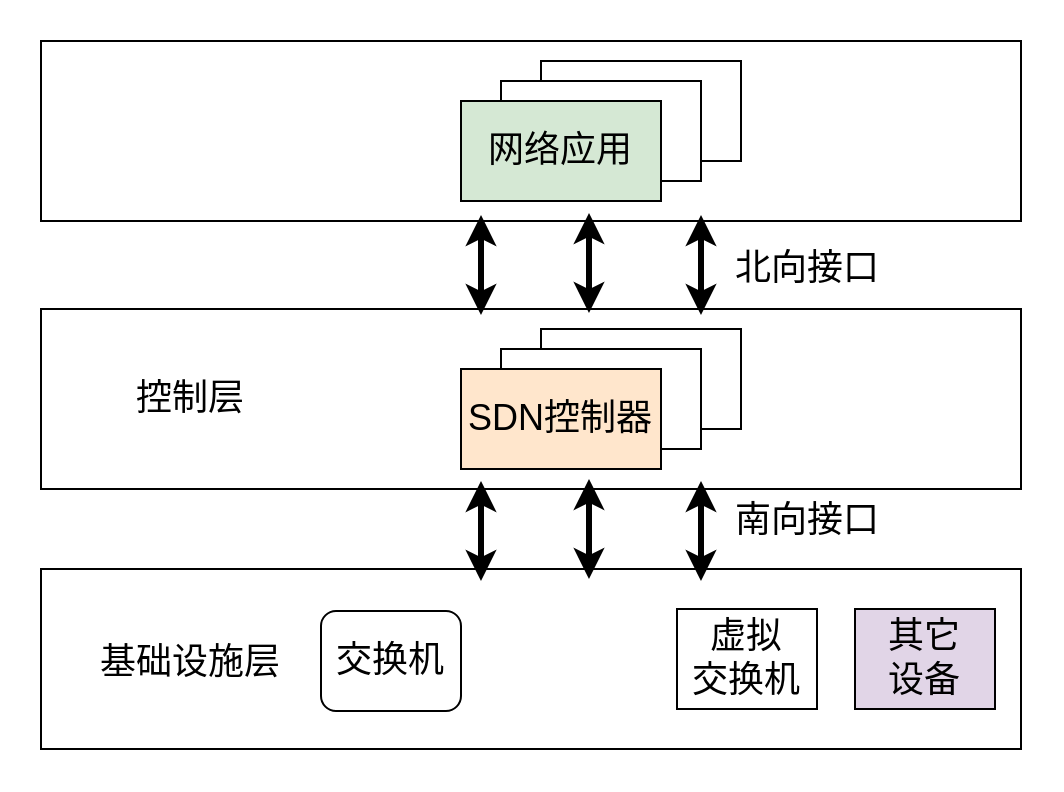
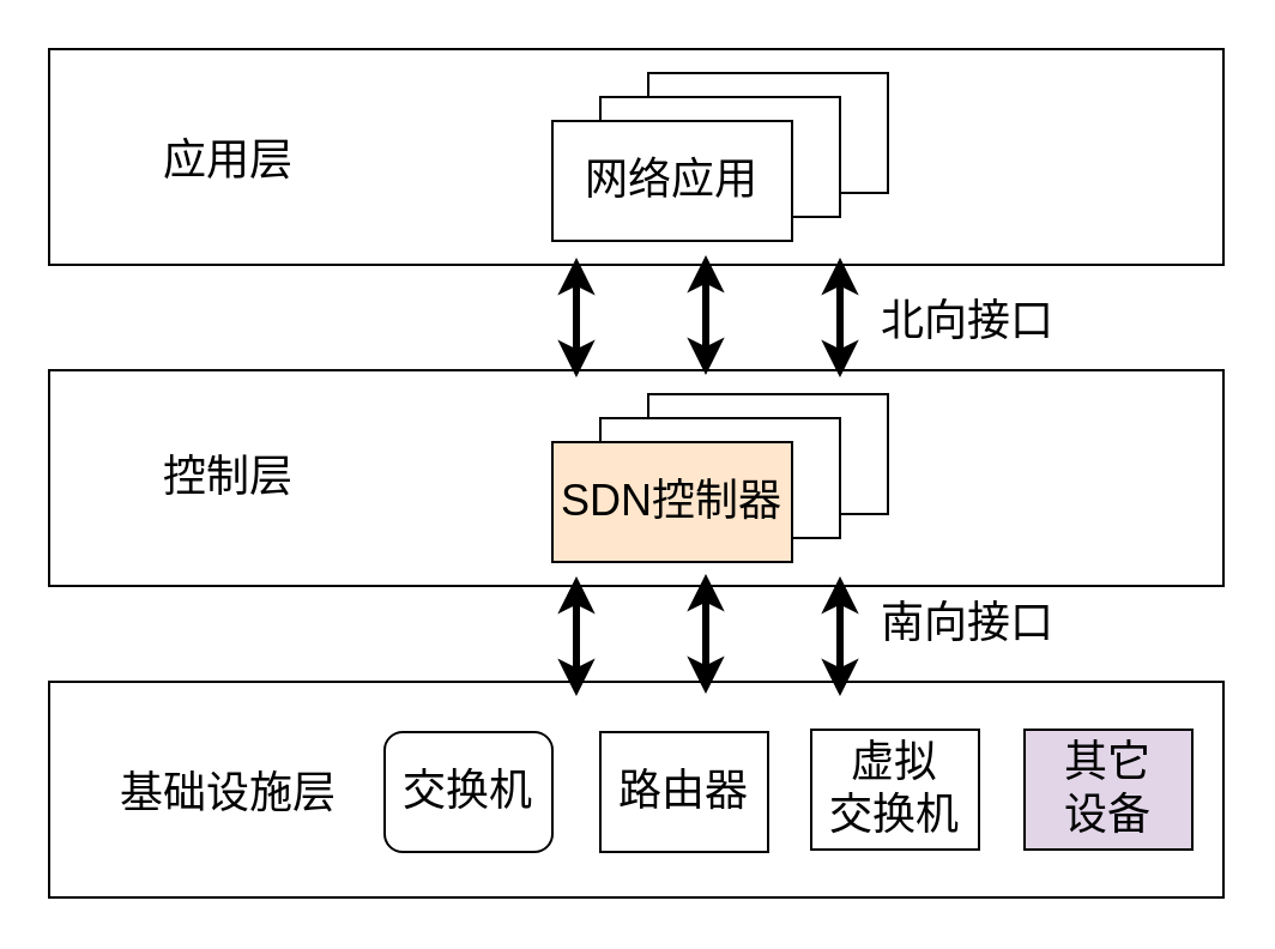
  <mxCell id="0" />
  <mxCell id="1" parent="0" />
  <mxCell id="2" value="" style="rounded=0;whiteSpace=wrap;html=1;" parent="1" vertex="1"><mxGeometry x="20" y="284" width="490" height="90" as="geometry" /></mxCell>
  <mxCell id="3" value="" style="rounded=0;whiteSpace=wrap;html=1;" parent="1" vertex="1"><mxGeometry x="20" y="20" width="490" height="90" as="geometry" /></mxCell>
  <mxCell id="4" value="" style="rounded=0;whiteSpace=wrap;html=1;" parent="1" vertex="1"><mxGeometry x="20" y="154" width="490" height="90" as="geometry" /></mxCell>
  <mxCell id="5" value="" style="rounded=0;whiteSpace=wrap;html=1;" parent="1" vertex="1"><mxGeometry x="270" y="164" width="100" height="50" as="geometry" /></mxCell>
+ <mxCell id="6" value="&lt;font style=&quot;font-size: 18px&quot;&gt;应用层&lt;/font&gt;" style="text;html=1;strokeColor=none;fillColor=none;align=center;verticalAlign=middle;whiteSpace=wrap;rounded=0;" parent="1" vertex="1"><mxGeometry x="60" y="57" width="70" height="20" as="geometry" /></mxCell>
  <mxCell id="7" value="&lt;font style=&quot;font-size: 18px&quot;&gt;控制层&lt;/font&gt;" style="text;html=1;strokeColor=none;fillColor=none;align=center;verticalAlign=middle;whiteSpace=wrap;rounded=0;" parent="1" vertex="1"><mxGeometry x="60" y="189" width="70" height="20" as="geometry" /></mxCell>
  <mxCell id="8" value="&lt;font style=&quot;font-size: 18px&quot;&gt;基础设施层&lt;/font&gt;" style="text;html=1;strokeColor=none;fillColor=none;align=center;verticalAlign=middle;whiteSpace=wrap;rounded=0;" parent="1" vertex="1"><mxGeometry x="35" y="321" width="120" height="20" as="geometry" /></mxCell>
  <mxCell id="9" value="" style="rounded=0;whiteSpace=wrap;html=1;" parent="1" vertex="1"><mxGeometry x="250" y="174" width="100" height="50" as="geometry" /></mxCell>
  <mxCell id="10" value="&lt;font style=&quot;font-size: 18px&quot;&gt;交换机&lt;/font&gt;" style="whiteSpace=wrap;html=1;rounded=1;" parent="1" vertex="1"><mxGeometry x="160" y="305" width="70" height="50" as="geometry" /></mxCell>
+ <mxCell id="11" value="&lt;font style=&quot;font-size: 18px&quot;&gt;路由器&lt;/font&gt;" style="rounded=0;whiteSpace=wrap;html=1;" parent="1" vertex="1"><mxGeometry x="250" y="305" width="70" height="50" as="geometry" /></mxCell>
  <mxCell id="12" value="&lt;font style=&quot;font-size: 18px&quot;&gt;虚拟&lt;br&gt;交换机&lt;/font&gt;" style="rounded=0;whiteSpace=wrap;html=1;" parent="1" vertex="1"><mxGeometry x="338" y="304" width="70" height="50" as="geometry" /></mxCell>
  <mxCell id="13" value="&lt;font style=&quot;font-size: 18px&quot;&gt;SDN控制器&lt;/font&gt;" style="rounded=0;whiteSpace=wrap;html=1;fillColor=#ffe6cc;" parent="1" vertex="1"><mxGeometry x="230" y="184" width="100" height="50" as="geometry" /></mxCell>
  <mxCell id="14" value="" style="rounded=0;whiteSpace=wrap;html=1;" parent="1" vertex="1"><mxGeometry x="270" y="30" width="100" height="50" as="geometry" /></mxCell>
  <mxCell id="15" value="" style="rounded=0;whiteSpace=wrap;html=1;" parent="1" vertex="1"><mxGeometry x="250" y="40" width="100" height="50" as="geometry" /></mxCell>
- <mxCell id="16" value="&lt;span style=&quot;font-size: 18px&quot;&gt;网络应用&lt;/span&gt;" style="rounded=0;whiteSpace=wrap;html=1;fillColor=#d5e8d4;" parent="1" vertex="1"><mxGeometry x="230" y="50" width="100" height="50" as="geometry" /></mxCell>
+ <mxCell id="16" value="&lt;span style=&quot;font-size: 18px&quot;&gt;网络应用&lt;/span&gt;" style="rounded=0;whiteSpace=wrap;html=1;" parent="1" vertex="1"><mxGeometry x="230" y="50" width="100" height="50" as="geometry" /></mxCell>
  <mxCell id="17" value="" style="endArrow=classic;startArrow=classic;html=1;strokeWidth=3;" parent="1" edge="1"><mxGeometry width="50" height="50" relative="1" as="geometry"><mxPoint x="240" y="157" as="sourcePoint" /><mxPoint x="240" y="107" as="targetPoint" /></mxGeometry></mxCell>
  <mxCell id="18" value="" style="endArrow=classic;startArrow=classic;html=1;strokeWidth=3;" parent="1" edge="1"><mxGeometry width="50" height="50" relative="1" as="geometry"><mxPoint x="350" y="157" as="sourcePoint" /><mxPoint x="350" y="107" as="targetPoint" /></mxGeometry></mxCell>
  <mxCell id="19" value="" style="endArrow=classic;startArrow=classic;html=1;strokeWidth=3;" parent="1" edge="1"><mxGeometry width="50" height="50" relative="1" as="geometry"><mxPoint x="294" y="156" as="sourcePoint" /><mxPoint x="294" y="106" as="targetPoint" /></mxGeometry></mxCell>
  <mxCell id="20" value="" style="group" parent="1" vertex="1" connectable="0"><mxGeometry x="240" y="239" width="110" height="51" as="geometry" /></mxCell>
  <mxCell id="21" value="" style="endArrow=classic;startArrow=classic;html=1;strokeWidth=3;" parent="20" edge="1"><mxGeometry width="50" height="50" relative="1" as="geometry"><mxPoint y="51" as="sourcePoint" /><mxPoint y="1" as="targetPoint" /></mxGeometry></mxCell>
  <mxCell id="22" value="" style="endArrow=classic;startArrow=classic;html=1;strokeWidth=3;" parent="20" edge="1"><mxGeometry width="50" height="50" relative="1" as="geometry"><mxPoint x="110" y="51" as="sourcePoint" /><mxPoint x="110" y="1" as="targetPoint" /></mxGeometry></mxCell>
  <mxCell id="23" value="" style="endArrow=classic;startArrow=classic;html=1;strokeWidth=3;" parent="20" edge="1"><mxGeometry width="50" height="50" relative="1" as="geometry"><mxPoint x="54" y="50" as="sourcePoint" /><mxPoint x="54" as="targetPoint" /></mxGeometry></mxCell>
  <mxCell id="24" value="&lt;span style=&quot;font-size: 18px&quot;&gt;其它&lt;br&gt;设备&lt;/span&gt;" style="rounded=0;whiteSpace=wrap;html=1;fillColor=#e1d5e7;" parent="1" vertex="1"><mxGeometry x="427" y="304" width="70" height="50" as="geometry" /></mxCell>
  <mxCell id="25" value="&lt;font style=&quot;font-size: 18px&quot;&gt;北向接口&lt;/font&gt;" style="text;html=1;strokeColor=none;fillColor=none;align=center;verticalAlign=middle;whiteSpace=wrap;rounded=0;" parent="1" vertex="1"><mxGeometry x="357" y="124" width="93" height="20" as="geometry" /></mxCell>
  <mxCell id="26" value="&lt;font style=&quot;font-size: 18px&quot;&gt;南向接口&lt;/font&gt;" style="text;html=1;strokeColor=none;fillColor=none;align=center;verticalAlign=middle;whiteSpace=wrap;rounded=0;" parent="1" vertex="1"><mxGeometry x="357" y="249.5" width="93" height="20" as="geometry" /></mxCell>
